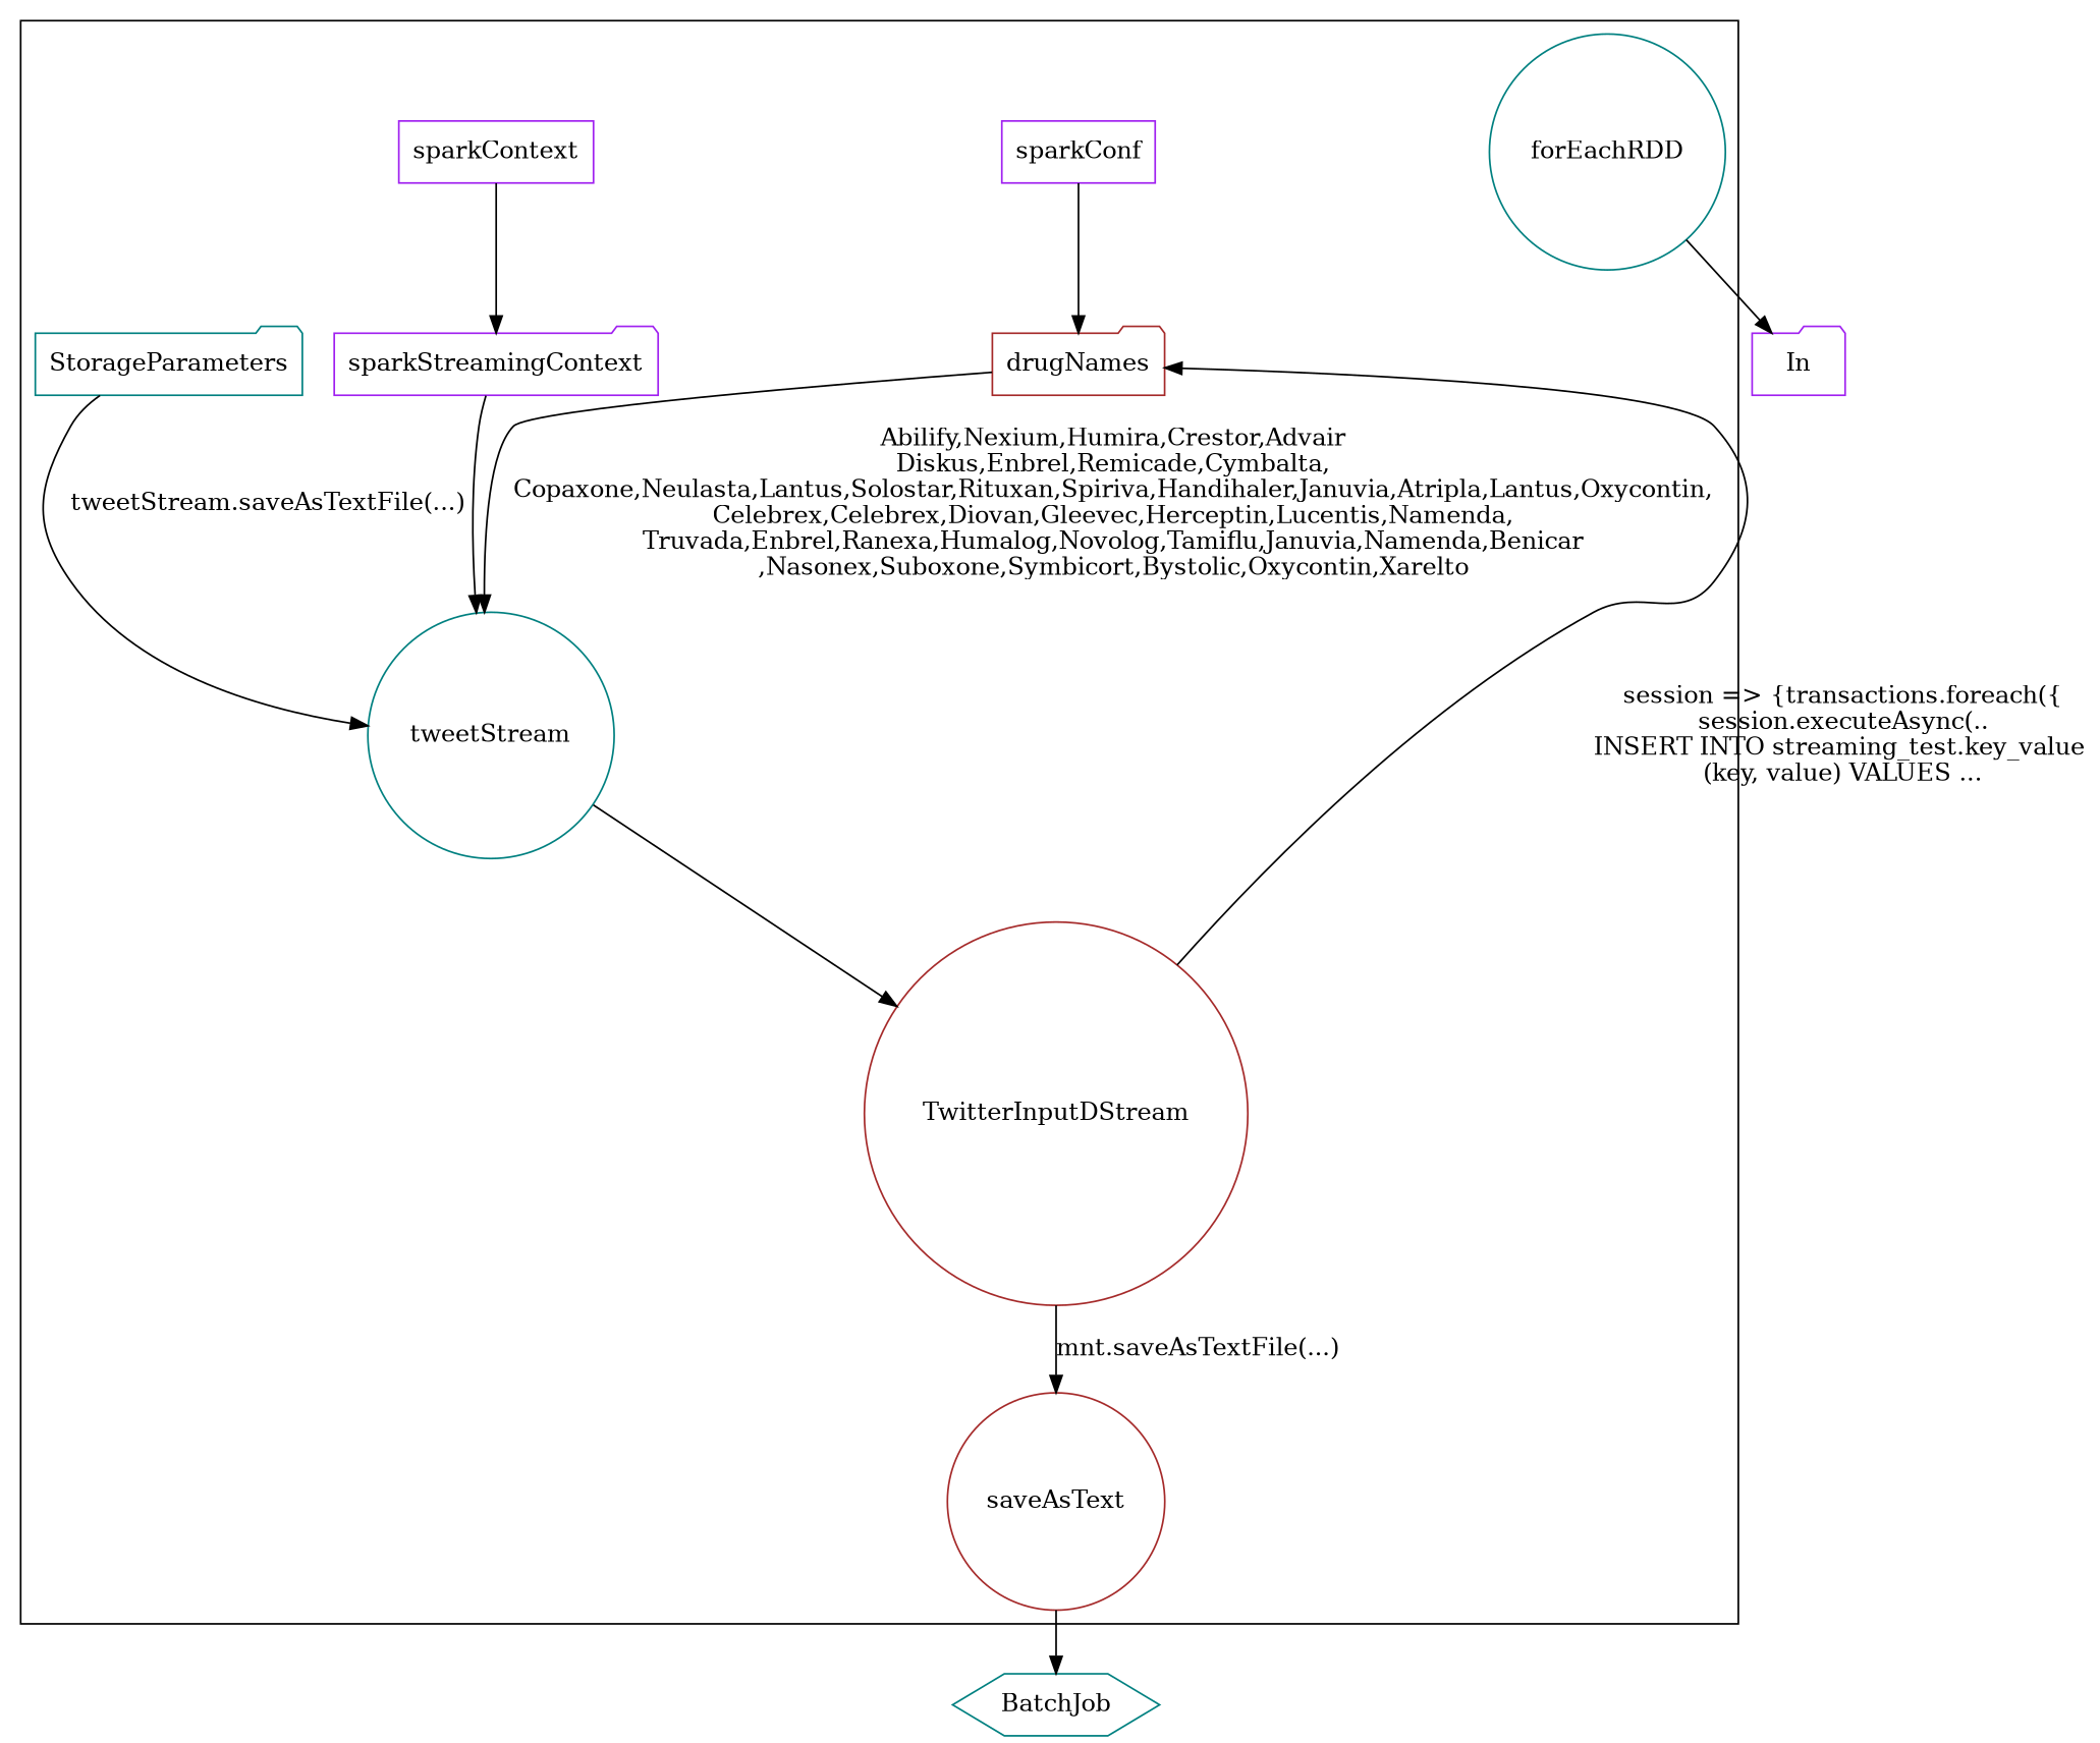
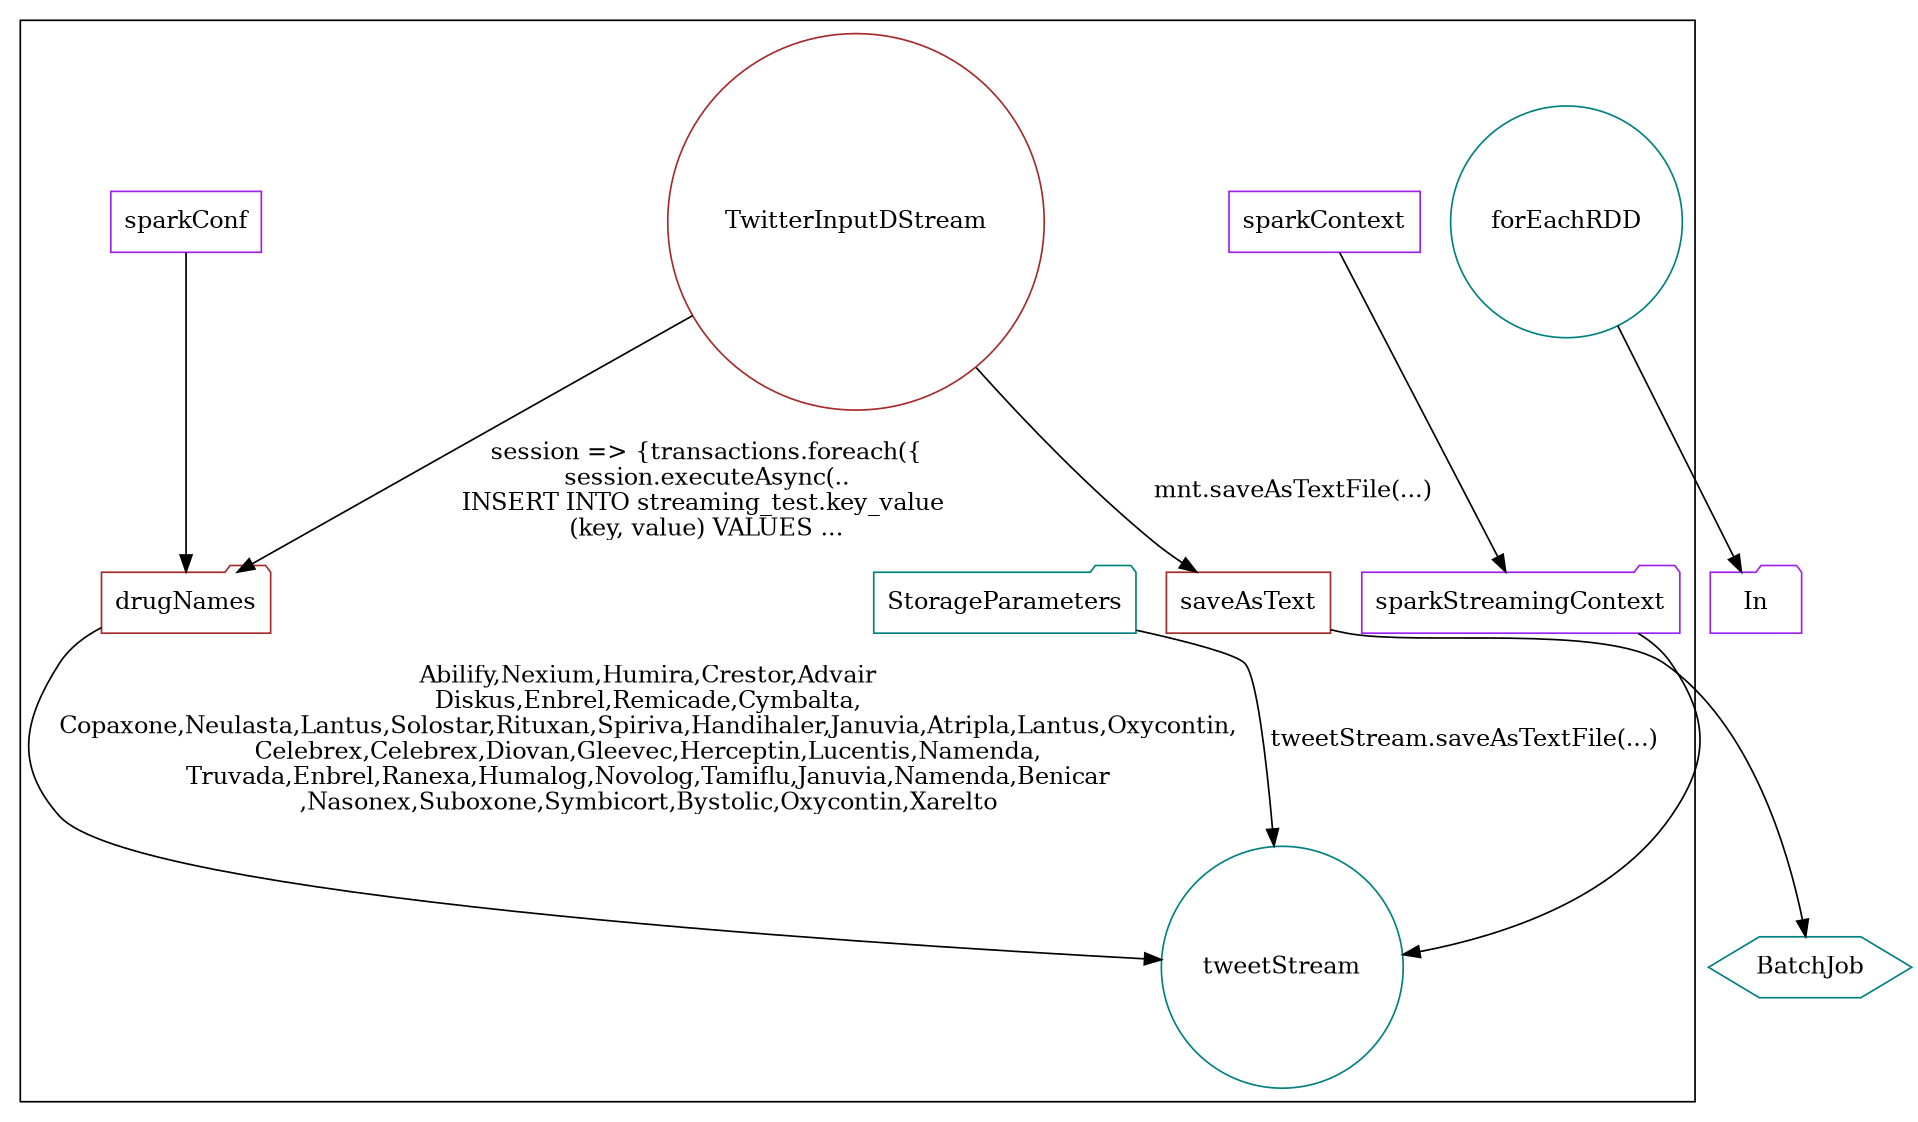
  digraph {
    node [color=purple shape=folder]
    sparkConf [shape=box]
    sparkContext [shape=box]
    sparkStreamingContext
    tweetStream [color=teal shape=circle]
    TwitterInputDStream [color=brown shape=circle]
    drugNames [color=brown]
    StorageParameters [color=teal]
-   saveAsText [color=brown shape=circle]
+   saveAsText [color=brown shape=box]
    forEachRDD [color=teal shape=circle]
    BatchJob [color=teal shape=hexagon]
    In
    subgraph cluster_1 {
      sparkConf
      sparkContext
      sparkStreamingContext
      tweetStream
      TwitterInputDStream
      drugNames
      StorageParameters
      saveAsText
      forEachRDD
    }
    subgraph sub_2 {
      saveAsText
      forEachRDD
      BatchJob
      In
    }
    sparkConf -> drugNames
    sparkContext -> sparkStreamingContext
    sparkStreamingContext -> tweetStream
-   tweetStream -> TwitterInputDStream
    TwitterInputDStream -> drugNames [label="session => {transactions.foreach({\nsession.executeAsync(..\nINSERT INTO streaming_test.key_value \n(key, value) VALUES ..."]
    TwitterInputDStream -> saveAsText [label="mnt.saveAsTextFile(...)"]
    drugNames -> tweetStream [label="Abilify,Nexium,Humira,Crestor,Advair\nDiskus,Enbrel,Remicade,Cymbalta,\nCopaxone,Neulasta,Lantus,Solostar,Rituxan,Spiriva,Handihaler,Januvia,Atripla,Lantus,Oxycontin,\nCelebrex,Celebrex,Diovan,Gleevec,Herceptin,Lucentis,Namenda,\nTruvada,Enbrel,Ranexa,Humalog,Novolog,Tamiflu,Januvia,Namenda,Benicar\n,Nasonex,Suboxone,Symbicort,Bystolic,Oxycontin,Xarelto"]
    StorageParameters -> tweetStream [label="tweetStream.saveAsTextFile(...)"]
    saveAsText -> BatchJob
    forEachRDD -> In
  }
